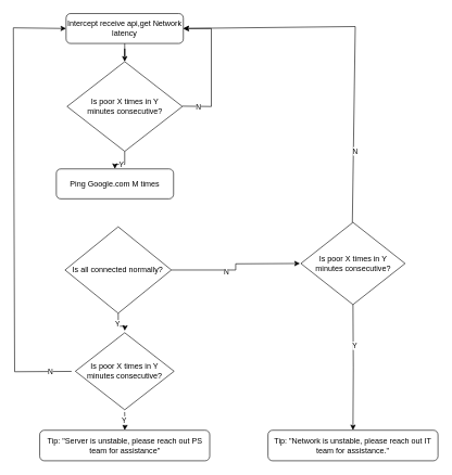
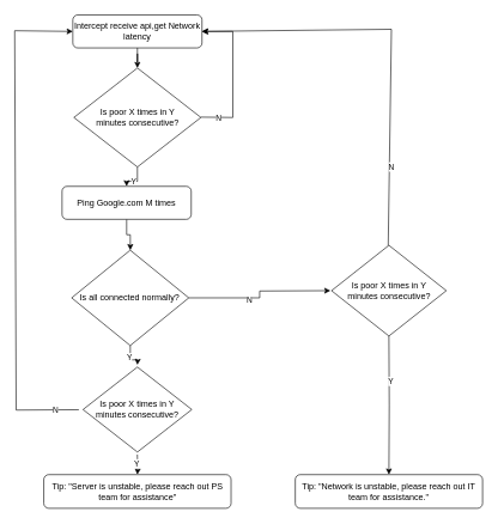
  <mxCell id="0" />
  <mxCell id="1" parent="0" />
  <mxCell id="2" value="" style="edgeStyle=orthogonalEdgeStyle;rounded=0;orthogonalLoop=1;jettySize=auto;html=1;fontStyle=0" parent="1" source="3" target="6" edge="1"><mxGeometry relative="1" as="geometry" /></mxCell>
  <mxCell id="3" value="Intercept receive api,get Network latency" style="rounded=1;whiteSpace=wrap;html=1;fontStyle=0" parent="1" vertex="1"><mxGeometry x="101" y="20" width="180" height="46" as="geometry" /></mxCell>
  <mxCell id="4" value="" style="edgeStyle=orthogonalEdgeStyle;rounded=0;orthogonalLoop=1;jettySize=auto;html=1;fontStyle=0" parent="1" source="6" target="10" edge="1"><mxGeometry relative="1" as="geometry" /></mxCell>
  <mxCell id="5" value="Y" style="edgeLabel;html=1;align=center;verticalAlign=middle;resizable=0;points=[];fontStyle=0" parent="4" vertex="1" connectable="0"><mxGeometry x="0.234" y="-1" relative="1" as="geometry"><mxPoint as="offset" /></mxGeometry></mxCell>
  <mxCell id="6" value="Is poor X times in Y&lt;br&gt;minutes consecutive?" style="rhombus;whiteSpace=wrap;html=1;fontStyle=0" parent="1" vertex="1"><mxGeometry x="102.5" y="94" width="177" height="138" as="geometry" /></mxCell>
  <mxCell id="7" value="" style="endArrow=classic;html=1;rounded=0;entryX=1;entryY=0.5;entryDx=0;entryDy=0;fontStyle=0" parent="1" target="3" edge="1"><mxGeometry width="50" height="50" relative="1" as="geometry"><mxPoint x="279.5" y="162.5" as="sourcePoint" /><mxPoint x="324" y="-1" as="targetPoint" /><Array as="points"><mxPoint x="324" y="163" /><mxPoint x="324" y="43" /></Array></mxGeometry></mxCell>
  <mxCell id="8" value="N" style="edgeLabel;html=1;align=center;verticalAlign=middle;resizable=0;points=[];fontStyle=0" parent="7" vertex="1" connectable="0"><mxGeometry x="-0.773" y="-1" relative="1" as="geometry"><mxPoint as="offset" /></mxGeometry></mxCell>
+ <mxCell id="9" value="" style="edgeStyle=orthogonalEdgeStyle;rounded=0;orthogonalLoop=1;jettySize=auto;html=1;fontStyle=0" parent="1" source="10" target="15" edge="1"><mxGeometry relative="1" as="geometry" /></mxCell>
  <mxCell id="10" value="Ping Google.com M times" style="rounded=1;whiteSpace=wrap;html=1;fontStyle=0" parent="1" vertex="1"><mxGeometry x="86" y="259" width="180" height="46" as="geometry" /></mxCell>
  <mxCell id="11" value="" style="edgeStyle=orthogonalEdgeStyle;rounded=0;orthogonalLoop=1;jettySize=auto;html=1;fontStyle=0" parent="1" source="15" edge="1"><mxGeometry relative="1" as="geometry"><mxPoint x="460" y="404.5" as="targetPoint" /></mxGeometry></mxCell>
  <mxCell id="12" value="N" style="edgeLabel;html=1;align=center;verticalAlign=middle;resizable=0;points=[];fontStyle=0" parent="11" vertex="1" connectable="0"><mxGeometry x="-0.189" y="-2" relative="1" as="geometry"><mxPoint as="offset" /></mxGeometry></mxCell>
  <mxCell id="13" value="" style="edgeStyle=orthogonalEdgeStyle;rounded=0;orthogonalLoop=1;jettySize=auto;html=1;fontStyle=0" parent="1" source="15" edge="1"><mxGeometry relative="1" as="geometry"><mxPoint x="190.9" y="508.015" as="targetPoint" /></mxGeometry></mxCell>
  <mxCell id="14" value="Y" style="edgeLabel;html=1;align=center;verticalAlign=middle;resizable=0;points=[];fontStyle=0" parent="13" vertex="1" connectable="0"><mxGeometry x="-0.085" y="-2" relative="1" as="geometry"><mxPoint as="offset" /></mxGeometry></mxCell>
  <mxCell id="15" value="Is all connected normally?" style="rhombus;whiteSpace=wrap;html=1;fontStyle=0" parent="1" vertex="1"><mxGeometry x="99.38" y="348" width="163.25" height="133" as="geometry" /></mxCell>
  <mxCell id="16" value="Tip: &quot;Network is unstable, please reach out IT team for assistance.&quot;" style="rounded=1;whiteSpace=wrap;html=1;fontStyle=0" parent="1" vertex="1"><mxGeometry x="411" y="661" width="261" height="47" as="geometry" /></mxCell>
  <mxCell id="17" value="" style="edgeStyle=orthogonalEdgeStyle;rounded=0;orthogonalLoop=1;jettySize=auto;html=1;fontStyle=0" parent="1" target="25" edge="1"><mxGeometry relative="1" as="geometry"><mxPoint x="190.9" y="632.985" as="sourcePoint" /></mxGeometry></mxCell>
  <mxCell id="18" value="Y" style="edgeLabel;html=1;align=center;verticalAlign=middle;resizable=0;points=[];fontStyle=0" parent="17" vertex="1" connectable="0"><mxGeometry x="-0.302" y="-2" relative="1" as="geometry"><mxPoint y="2" as="offset" /></mxGeometry></mxCell>
  <mxCell id="19" value="" style="edgeStyle=orthogonalEdgeStyle;rounded=0;orthogonalLoop=1;jettySize=auto;html=1;fontStyle=0" parent="1" target="16" edge="1"><mxGeometry relative="1" as="geometry"><mxPoint x="541.5" y="467" as="sourcePoint" /></mxGeometry></mxCell>
  <mxCell id="20" value="Y" style="edgeLabel;html=1;align=center;verticalAlign=middle;resizable=0;points=[];fontStyle=0" parent="19" vertex="1" connectable="0"><mxGeometry x="-0.356" y="2" relative="1" as="geometry"><mxPoint y="1" as="offset" /></mxGeometry></mxCell>
  <mxCell id="21" value="" style="endArrow=classic;html=1;rounded=0;entryX=1;entryY=0.5;entryDx=0;entryDy=0;fontStyle=0" parent="1" target="3" edge="1"><mxGeometry width="50" height="50" relative="1" as="geometry"><mxPoint x="540.5" y="342" as="sourcePoint" /><mxPoint x="545" y="-44" as="targetPoint" /><Array as="points"><mxPoint x="545" y="40" /></Array></mxGeometry></mxCell>
  <mxCell id="22" value="N" style="edgeLabel;html=1;align=center;verticalAlign=middle;resizable=0;points=[];fontStyle=0" parent="21" vertex="1" connectable="0"><mxGeometry x="-0.609" y="-2" relative="1" as="geometry"><mxPoint as="offset" /></mxGeometry></mxCell>
  <mxCell id="23" value="" style="endArrow=classic;html=1;rounded=0;entryX=0;entryY=0.5;entryDx=0;entryDy=0;fontStyle=0;exitX=0;exitY=0.5;exitDx=0;exitDy=0;" parent="1" target="3" edge="1"><mxGeometry width="50" height="50" relative="1" as="geometry"><mxPoint x="109.38" y="570.5" as="sourcePoint" /><mxPoint x="20" y="-18" as="targetPoint" /><Array as="points"><mxPoint x="22" y="571" /><mxPoint x="20" y="42" /></Array></mxGeometry></mxCell>
  <mxCell id="24" value="N" style="edgeLabel;html=1;align=center;verticalAlign=middle;resizable=0;points=[];fontStyle=0" parent="23" vertex="1" connectable="0"><mxGeometry x="-0.905" relative="1" as="geometry"><mxPoint as="offset" /></mxGeometry></mxCell>
  <mxCell id="25" value="Tip: &quot;Server is unstable, please reach out PS team for assistance&quot;" style="rounded=1;whiteSpace=wrap;html=1;fontStyle=0" parent="1" vertex="1"><mxGeometry x="60.51" y="661" width="261" height="47" as="geometry" /></mxCell>
  <mxCell id="26" value="Is poor X times in Y&lt;br&gt;minutes consecutive?" style="rhombus;whiteSpace=wrap;html=1;fontStyle=0" vertex="1" parent="1"><mxGeometry x="461.5" y="341.25" width="160" height="126.5" as="geometry" /></mxCell>
  <mxCell id="27" value="Is poor X times in Y&lt;br&gt;minutes consecutive?" style="rhombus;whiteSpace=wrap;html=1;fontStyle=0" vertex="1" parent="1"><mxGeometry x="115.19" y="511" width="151.62" height="118.5" as="geometry" /></mxCell>
